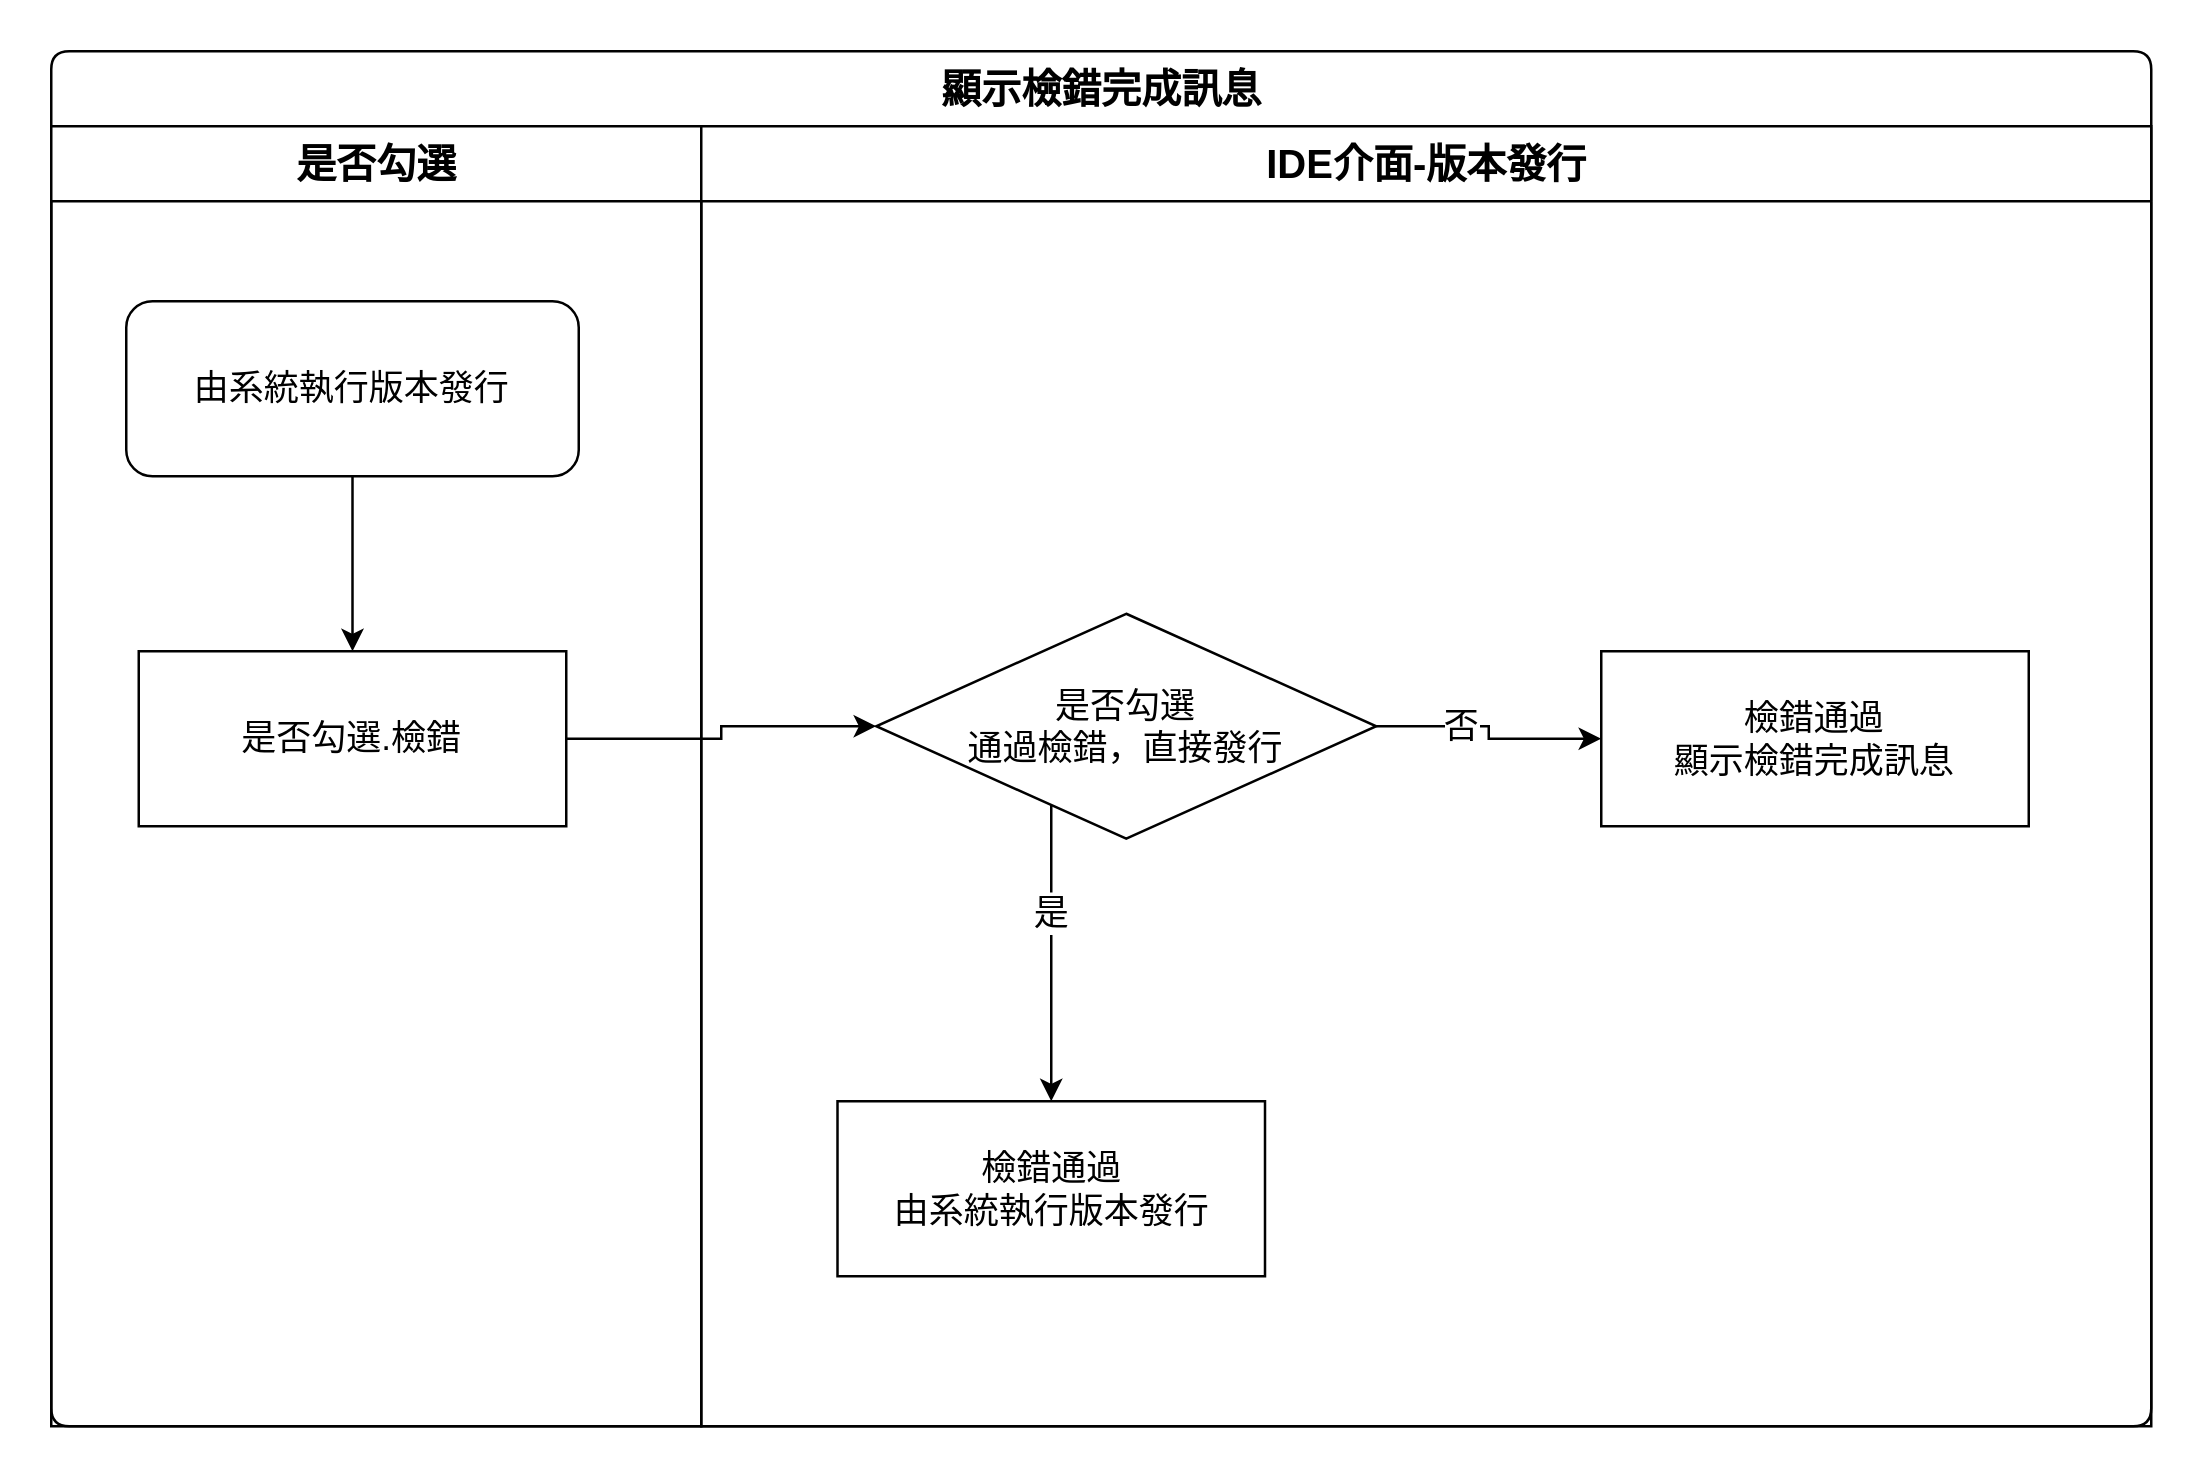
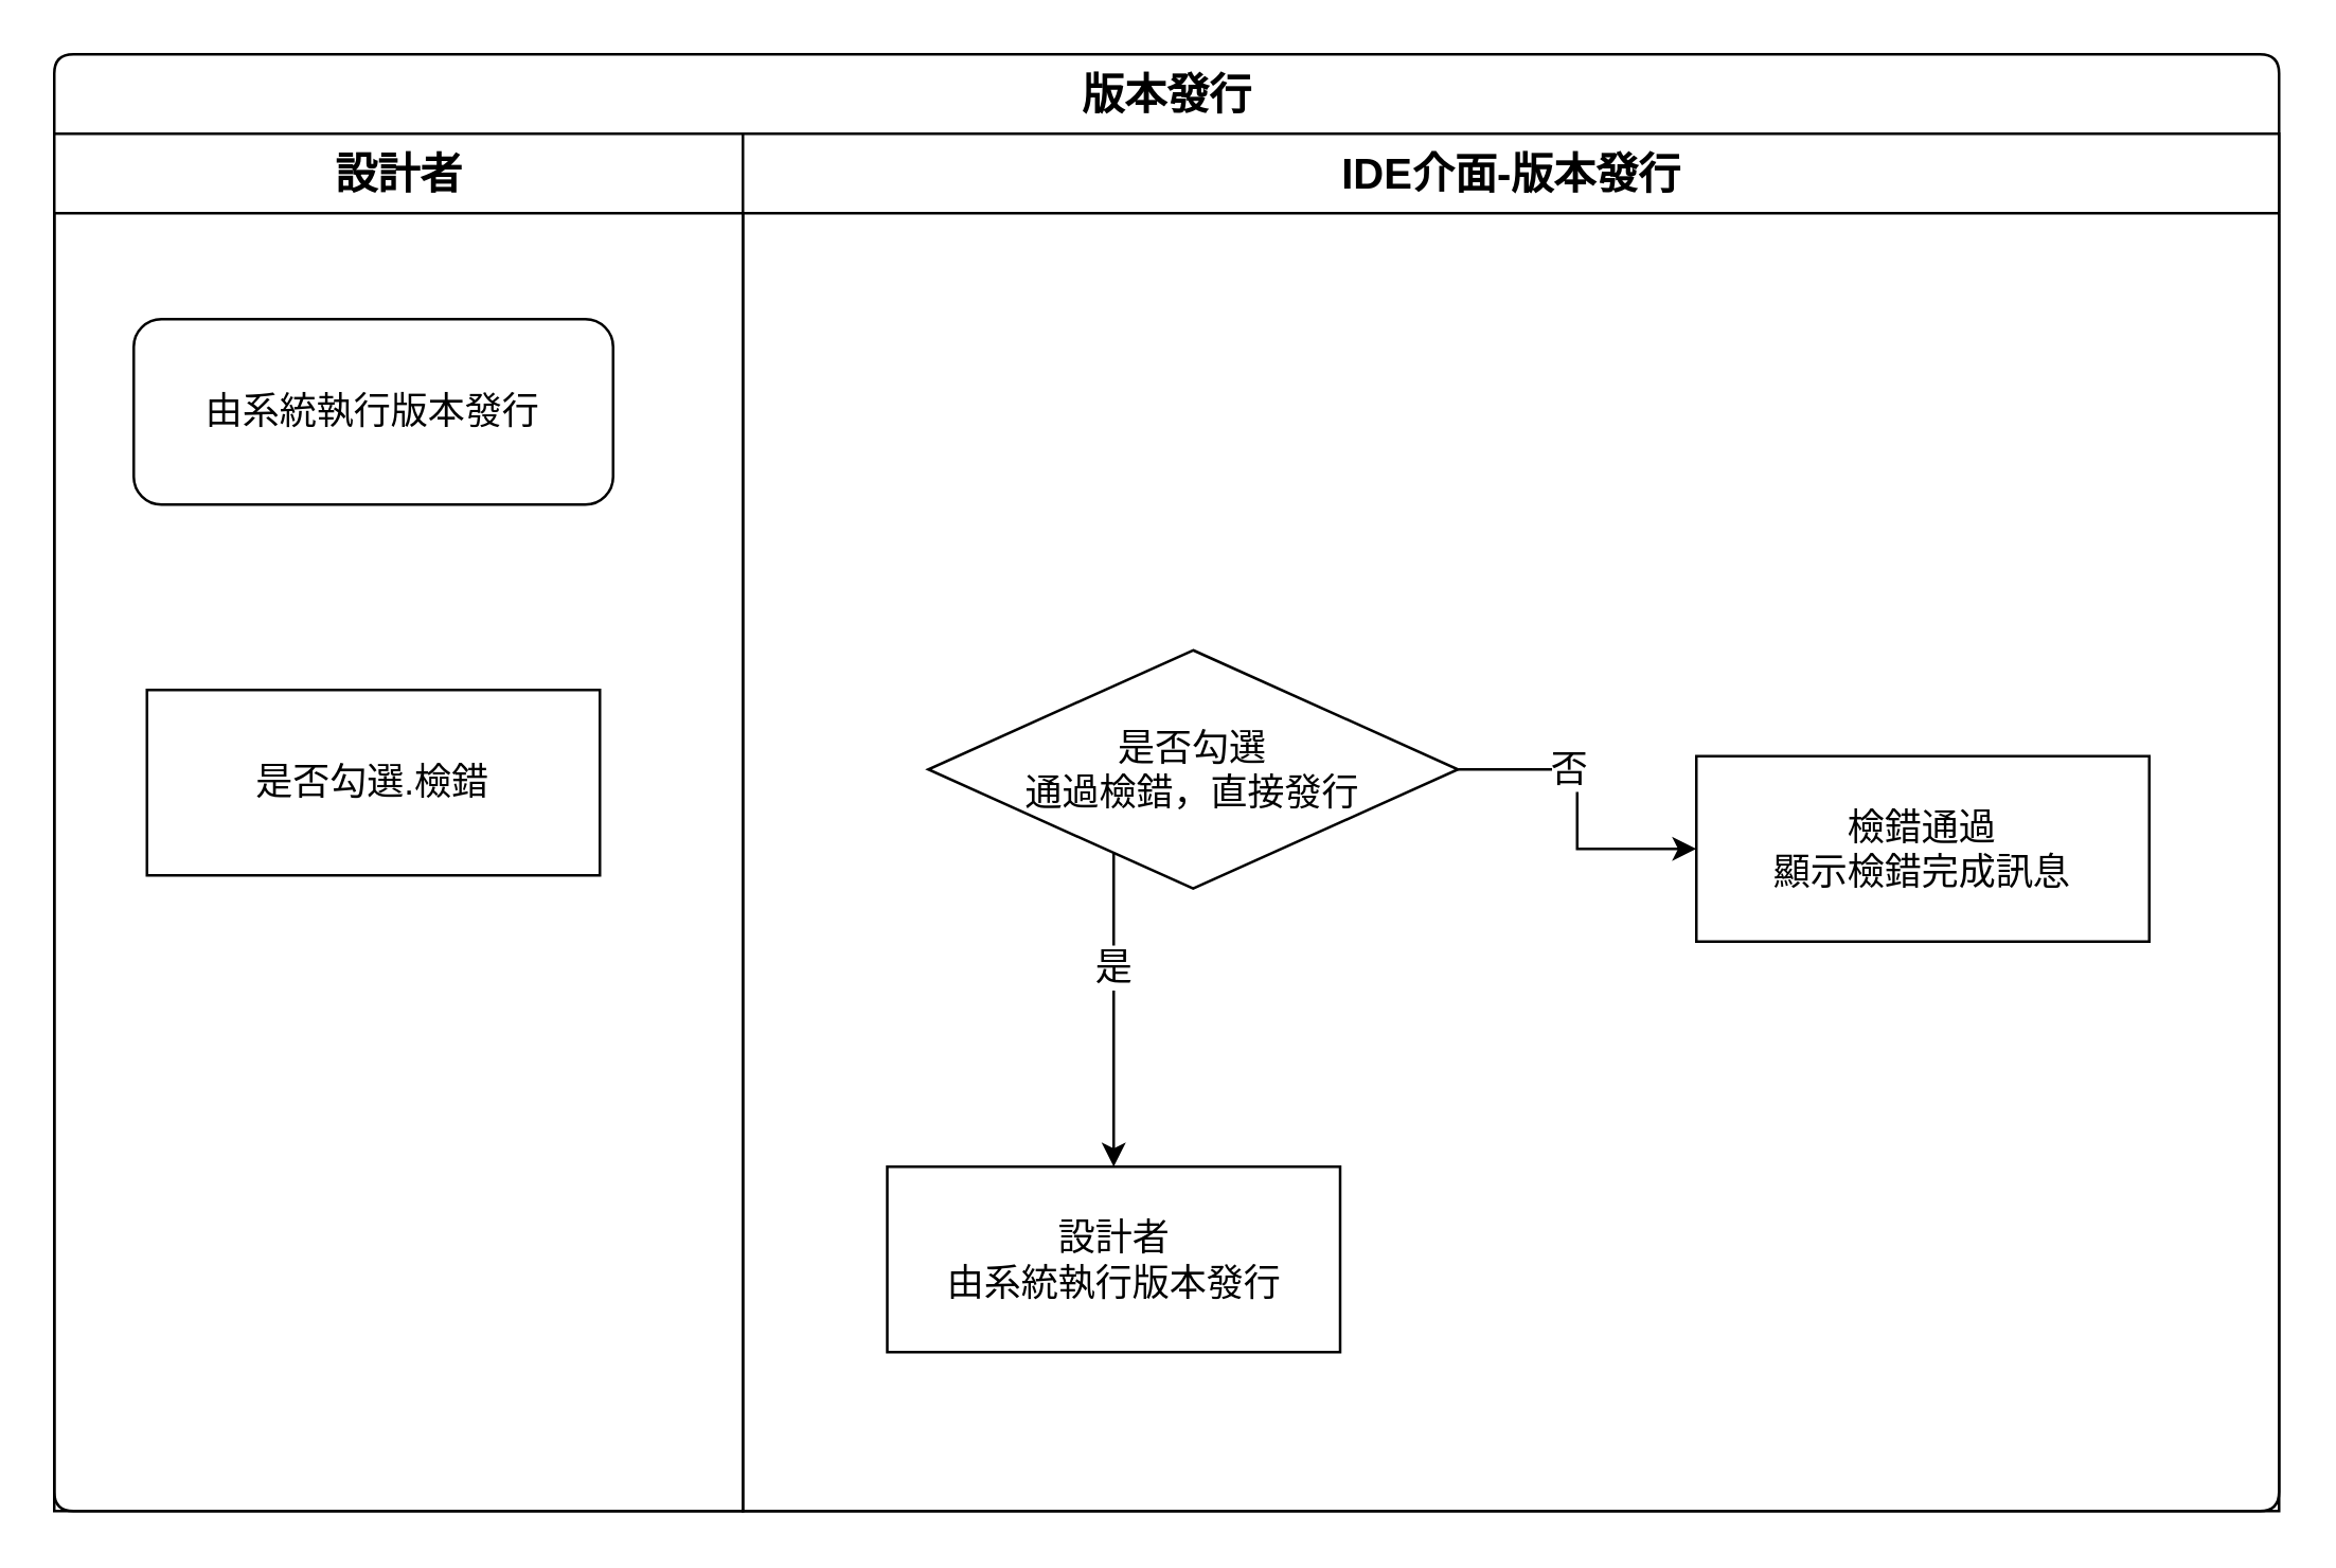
  <mxCell id="0" />
  <mxCell id="1" parent="0" />
- <mxCell id="2" value="顯示檢錯完成訊息" style="swimlane;html=1;childLayout=stackLayout;resizeParent=1;resizeParentMax=0;strokeWidth=1;fontSize=16;rounded=1;arcSize=8;startSize=30;" vertex="1" parent="1"><mxGeometry x="20" y="20" width="840" height="550" as="geometry" /></mxCell>
- <mxCell id="3" style="edgeStyle=orthogonalEdgeStyle;rounded=0;orthogonalLoop=1;jettySize=auto;html=1;fontSize=14;entryX=0;entryY=0.5;entryDx=0;entryDy=0;" edge="1" parent="2" source="7" target="14"><mxGeometry relative="1" as="geometry" /></mxCell>
- <mxCell id="4" value="是否勾選" style="swimlane;html=1;startSize=30;fontSize=16;strokeWidth=1;" vertex="1" parent="2"><mxGeometry y="30" width="260" height="520" as="geometry" /></mxCell>
- <mxCell id="5" style="edgeStyle=orthogonalEdgeStyle;rounded=0;orthogonalLoop=1;jettySize=auto;html=1;fontSize=14;" edge="1" parent="4" source="6" target="7"><mxGeometry relative="1" as="geometry" /></mxCell>
+ <mxCell id="2" value="版本發行" style="swimlane;html=1;childLayout=stackLayout;resizeParent=1;resizeParentMax=0;strokeWidth=1;fontSize=16;rounded=1;arcSize=8;startSize=30;" vertex="1" parent="1"><mxGeometry x="20" y="20" width="840" height="550" as="geometry" /></mxCell>
+ <mxCell id="4" value="設計者" style="swimlane;html=1;startSize=30;fontSize=16;strokeWidth=1;" vertex="1" parent="2"><mxGeometry y="30" width="260" height="520" as="geometry" /></mxCell>
  <mxCell id="6" value="由系統執行版本發行" style="rounded=1;whiteSpace=wrap;html=1;strokeWidth=1;fontSize=14;" vertex="1" parent="4"><mxGeometry x="30" y="70" width="181" height="70" as="geometry" /></mxCell>
  <mxCell id="7" value="是否勾選.檢錯" style="rounded=0;whiteSpace=wrap;html=1;strokeWidth=1;fontSize=14;" vertex="1" parent="4"><mxGeometry x="35" y="210" width="171" height="70" as="geometry" /></mxCell>
  <mxCell id="8" value="IDE介面-版本發行" style="swimlane;html=1;startSize=30;fontSize=16;strokeWidth=1;" vertex="1" parent="2"><mxGeometry x="260" y="30" width="580" height="520" as="geometry" /></mxCell>
- <mxCell id="9" value="檢錯通過&lt;br&gt;由系統執行版本發行" style="rounded=0;whiteSpace=wrap;html=1;strokeWidth=1;fontSize=14;" vertex="1" parent="8"><mxGeometry x="54.5" y="390" width="171" height="70" as="geometry" /></mxCell>
+ <mxCell id="9" value="設計者&lt;br&gt;由系統執行版本發行" style="rounded=0;whiteSpace=wrap;html=1;strokeWidth=1;fontSize=14;" vertex="1" parent="8"><mxGeometry x="54.5" y="390" width="171" height="70" as="geometry" /></mxCell>
  <mxCell id="10" style="edgeStyle=orthogonalEdgeStyle;rounded=0;orthogonalLoop=1;jettySize=auto;html=1;" edge="1" parent="8" source="14" target="15"><mxGeometry relative="1" as="geometry" /></mxCell>
  <mxCell id="11" value="否" style="edgeLabel;html=1;align=center;verticalAlign=middle;resizable=0;points=[];fontSize=14;" vertex="1" connectable="0" parent="10"><mxGeometry x="-0.314" y="-2" relative="1" as="geometry"><mxPoint y="-3" as="offset" /></mxGeometry></mxCell>
  <mxCell id="12" style="edgeStyle=orthogonalEdgeStyle;rounded=0;orthogonalLoop=1;jettySize=auto;html=1;" edge="1" parent="8" source="14" target="9"><mxGeometry relative="1" as="geometry"><Array as="points"><mxPoint x="140" y="330" /><mxPoint x="140" y="330" /></Array></mxGeometry></mxCell>
  <mxCell id="13" value="是" style="edgeLabel;html=1;align=center;verticalAlign=middle;resizable=0;points=[];fontSize=14;" vertex="1" connectable="0" parent="12"><mxGeometry x="-0.28" y="1" relative="1" as="geometry"><mxPoint x="-2" as="offset" /></mxGeometry></mxCell>
  <mxCell id="14" value="是否勾選&lt;br&gt;通過檢錯，直接發行" style="rhombus;whiteSpace=wrap;html=1;fontSize=14;" vertex="1" parent="8"><mxGeometry x="70" y="195" width="200" height="90" as="geometry" /></mxCell>
- <mxCell id="15" value="檢錯通過&lt;br&gt;顯示檢錯完成訊息" style="rounded=0;whiteSpace=wrap;html=1;strokeWidth=1;fontSize=14;" vertex="1" parent="8"><mxGeometry x="360" y="210" width="171" height="70" as="geometry" /></mxCell>
+ <mxCell id="15" value="檢錯通過&lt;br&gt;顯示檢錯完成訊息" style="rounded=0;whiteSpace=wrap;html=1;strokeWidth=1;fontSize=14;" vertex="1" parent="8"><mxGeometry x="360" y="235" width="171" height="70" as="geometry" /></mxCell>
